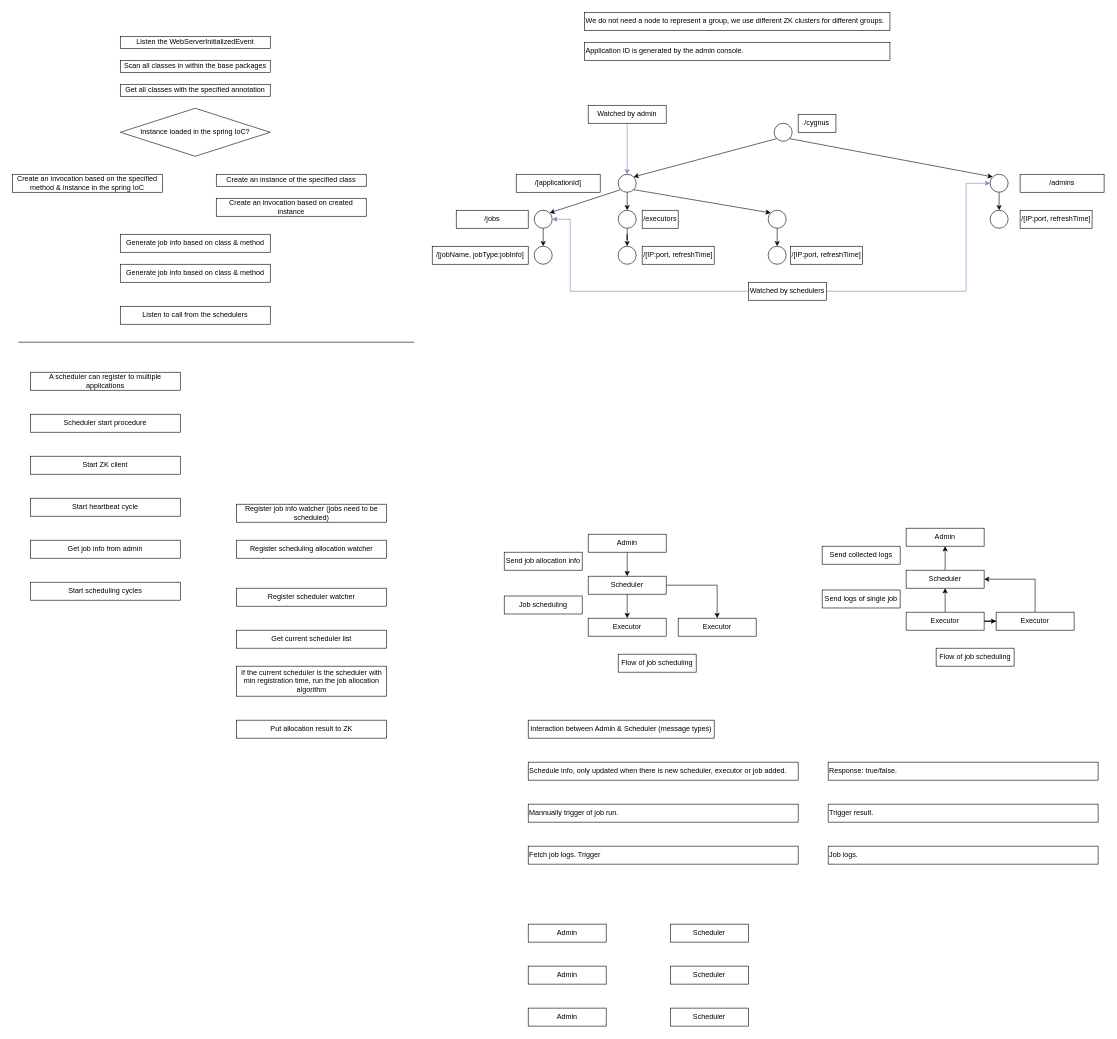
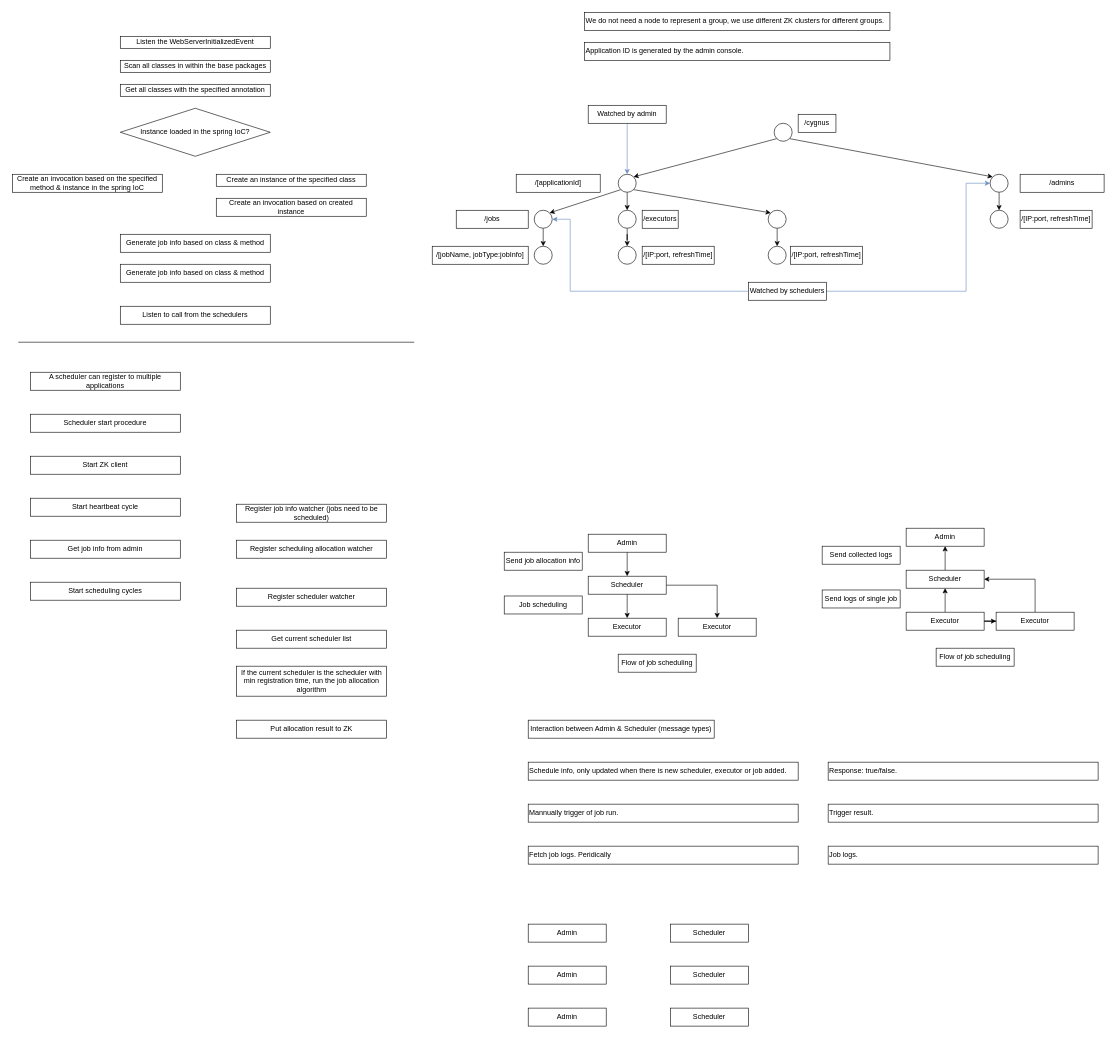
  <mxCell id="0" />
  <mxCell id="1" parent="0" />
  <mxCell id="2" value="Listen the&amp;nbsp;WebServerInitializedEvent" style="rounded=0;whiteSpace=wrap;html=1;" parent="1" vertex="1"><mxGeometry x="200" y="60" width="250" height="20" as="geometry" /></mxCell>
  <mxCell id="3" value="Scan all classes in within the base packages" style="rounded=0;whiteSpace=wrap;html=1;" parent="1" vertex="1"><mxGeometry x="200" y="100" width="250" height="20" as="geometry" /></mxCell>
  <mxCell id="4" value="Get all classes with the specified annotation" style="rounded=0;whiteSpace=wrap;html=1;" parent="1" vertex="1"><mxGeometry x="200" y="140" width="250" height="20" as="geometry" /></mxCell>
  <mxCell id="5" value="Create an invocation based on the specified method &amp;amp; instance in the spring IoC" style="rounded=0;whiteSpace=wrap;html=1;" parent="1" vertex="1"><mxGeometry x="20" y="290" width="250" height="30" as="geometry" /></mxCell>
  <mxCell id="6" value="Instance loaded in the spring IoC?" style="rhombus;whiteSpace=wrap;html=1;" parent="1" vertex="1"><mxGeometry x="200" y="180" width="250" height="80" as="geometry" /></mxCell>
  <mxCell id="7" value="Create an instance of the specified class" style="rounded=0;whiteSpace=wrap;html=1;" parent="1" vertex="1"><mxGeometry x="360" y="290" width="250" height="20" as="geometry" /></mxCell>
  <mxCell id="8" value="Create an invocation based on created instance" style="rounded=0;whiteSpace=wrap;html=1;" parent="1" vertex="1"><mxGeometry x="360" y="330" width="250" height="30" as="geometry" /></mxCell>
  <mxCell id="9" value="Generate job info based on class &amp;amp; method" style="rounded=0;whiteSpace=wrap;html=1;" parent="1" vertex="1"><mxGeometry x="200" y="390" width="250" height="30" as="geometry" /></mxCell>
  <mxCell id="10" value="Listen to call from the schedulers" style="rounded=0;whiteSpace=wrap;html=1;" parent="1" vertex="1"><mxGeometry x="200" y="510" width="250" height="30" as="geometry" /></mxCell>
  <mxCell id="11" value="Generate job info based on class &amp;amp; method" style="rounded=0;whiteSpace=wrap;html=1;" parent="1" vertex="1"><mxGeometry x="200" y="440" width="250" height="30" as="geometry" /></mxCell>
  <mxCell id="12" value="Scheduler start procedure" style="rounded=0;whiteSpace=wrap;html=1;" parent="1" vertex="1"><mxGeometry x="50" y="690" width="250" height="30" as="geometry" /></mxCell>
  <mxCell id="13" value="" style="endArrow=none;html=1;rounded=0;" parent="1" edge="1"><mxGeometry width="50" height="50" relative="1" as="geometry"><mxPoint x="30" y="570" as="sourcePoint" /><mxPoint x="690" y="570" as="targetPoint" /></mxGeometry></mxCell>
  <mxCell id="14" value="Start ZK client" style="rounded=0;whiteSpace=wrap;html=1;" parent="1" vertex="1"><mxGeometry x="50" y="760" width="250" height="30" as="geometry" /></mxCell>
  <mxCell id="15" value="Get current scheduler list" style="rounded=0;whiteSpace=wrap;html=1;" parent="1" vertex="1"><mxGeometry x="394" y="1050" width="250" height="30" as="geometry" /></mxCell>
  <mxCell id="16" value="If the current scheduler is the scheduler with min registration time, run the job allocation algorithm" style="rounded=0;whiteSpace=wrap;html=1;" parent="1" vertex="1"><mxGeometry x="394" y="1110" width="250" height="50" as="geometry" /></mxCell>
  <mxCell id="17" value="Register scheduler watcher" style="rounded=0;whiteSpace=wrap;html=1;" parent="1" vertex="1"><mxGeometry x="394" y="980" width="250" height="30" as="geometry" /></mxCell>
  <mxCell id="18" value="Start scheduling cycles" style="rounded=0;whiteSpace=wrap;html=1;" parent="1" vertex="1"><mxGeometry x="50" y="970" width="250" height="30" as="geometry" /></mxCell>
  <mxCell id="19" value="Put allocation result to ZK" style="rounded=0;whiteSpace=wrap;html=1;" parent="1" vertex="1"><mxGeometry x="394" y="1200" width="250" height="30" as="geometry" /></mxCell>
  <mxCell id="20" value="Register scheduling allocation watcher" style="rounded=0;whiteSpace=wrap;html=1;" parent="1" vertex="1"><mxGeometry x="394" y="900" width="250" height="30" as="geometry" /></mxCell>
  <mxCell id="21" value="Get job info from admin" style="rounded=0;whiteSpace=wrap;html=1;" parent="1" vertex="1"><mxGeometry x="50" y="900" width="250" height="30" as="geometry" /></mxCell>
  <mxCell id="22" value="Register job info watcher (jobs need to be scheduled)" style="rounded=0;whiteSpace=wrap;html=1;" parent="1" vertex="1"><mxGeometry x="394" y="840" width="250" height="30" as="geometry" /></mxCell>
  <mxCell id="23" value="Start heartbeat cycle" style="rounded=0;whiteSpace=wrap;html=1;" parent="1" vertex="1"><mxGeometry x="50" y="830" width="250" height="30" as="geometry" /></mxCell>
  <mxCell id="24" style="rounded=0;orthogonalLoop=1;jettySize=auto;html=1;exitX=0;exitY=1;exitDx=0;exitDy=0;entryX=1;entryY=0;entryDx=0;entryDy=0;" parent="1" source="27" target="30" edge="1"><mxGeometry relative="1" as="geometry" /></mxCell>
  <mxCell id="25" style="rounded=0;orthogonalLoop=1;jettySize=auto;html=1;exitX=1;exitY=1;exitDx=0;exitDy=0;entryX=0;entryY=0;entryDx=0;entryDy=0;" parent="1" source="27" target="32" edge="1"><mxGeometry relative="1" as="geometry" /></mxCell>
  <mxCell id="26" style="edgeStyle=orthogonalEdgeStyle;rounded=0;orthogonalLoop=1;jettySize=auto;html=1;exitX=0.5;exitY=1;exitDx=0;exitDy=0;entryX=0.5;entryY=0;entryDx=0;entryDy=0;" parent="1" source="27" target="88" edge="1"><mxGeometry relative="1" as="geometry" /></mxCell>
  <mxCell id="27" value="" style="ellipse;whiteSpace=wrap;html=1;aspect=fixed;" parent="1" vertex="1"><mxGeometry x="1030" y="290" width="30" height="30" as="geometry" /></mxCell>
  <mxCell id="28" value="/cygnus" style="rounded=0;whiteSpace=wrap;html=1;" parent="1" vertex="1"><mxGeometry x="1330" y="190" width="63" height="30" as="geometry" /></mxCell>
  <mxCell id="29" style="edgeStyle=orthogonalEdgeStyle;rounded=0;orthogonalLoop=1;jettySize=auto;html=1;exitX=0.5;exitY=1;exitDx=0;exitDy=0;entryX=0.5;entryY=0;entryDx=0;entryDy=0;" parent="1" source="30" target="34" edge="1"><mxGeometry relative="1" as="geometry" /></mxCell>
  <mxCell id="30" value="" style="ellipse;whiteSpace=wrap;html=1;aspect=fixed;" parent="1" vertex="1"><mxGeometry x="890" y="350" width="30" height="30" as="geometry" /></mxCell>
  <mxCell id="31" style="edgeStyle=orthogonalEdgeStyle;rounded=0;orthogonalLoop=1;jettySize=auto;html=1;exitX=0.5;exitY=1;exitDx=0;exitDy=0;entryX=0.5;entryY=0;entryDx=0;entryDy=0;" parent="1" source="32" target="37" edge="1"><mxGeometry relative="1" as="geometry" /></mxCell>
  <mxCell id="32" value="" style="ellipse;whiteSpace=wrap;html=1;aspect=fixed;" parent="1" vertex="1"><mxGeometry x="1280" y="350" width="30" height="30" as="geometry" /></mxCell>
  <mxCell id="33" value="/jobs" style="rounded=0;whiteSpace=wrap;html=1;" parent="1" vertex="1"><mxGeometry x="760" y="350" width="120" height="30" as="geometry" /></mxCell>
  <mxCell id="34" value="" style="ellipse;whiteSpace=wrap;html=1;aspect=fixed;" parent="1" vertex="1"><mxGeometry x="890" y="410" width="30" height="30" as="geometry" /></mxCell>
  <mxCell id="35" value="/[jobName, jobType:jobInfo]" style="rounded=0;whiteSpace=wrap;html=1;" parent="1" vertex="1"><mxGeometry x="720" y="410" width="160" height="30" as="geometry" /></mxCell>
  <mxCell id="36" value="We do not need a node to represent a group, we use different ZK clusters for different groups." style="rounded=0;whiteSpace=wrap;html=1;align=left;" parent="1" vertex="1"><mxGeometry x="974" y="20" width="509" height="30" as="geometry" /></mxCell>
  <mxCell id="37" value="" style="ellipse;whiteSpace=wrap;html=1;aspect=fixed;" parent="1" vertex="1"><mxGeometry x="1280" y="410" width="30" height="30" as="geometry" /></mxCell>
  <mxCell id="38" value="A scheduler can register to multiple applications" style="rounded=0;whiteSpace=wrap;html=1;" parent="1" vertex="1"><mxGeometry x="50" y="620" width="250" height="30" as="geometry" /></mxCell>
  <mxCell id="39" value="Application ID is generated by the admin console." style="rounded=0;whiteSpace=wrap;html=1;align=left;" parent="1" vertex="1"><mxGeometry x="974" y="70" width="509" height="30" as="geometry" /></mxCell>
  <mxCell id="40" style="edgeStyle=orthogonalEdgeStyle;rounded=0;orthogonalLoop=1;jettySize=auto;html=1;exitX=0;exitY=0.5;exitDx=0;exitDy=0;entryX=1;entryY=0.5;entryDx=0;entryDy=0;fillColor=#dae8fc;strokeColor=#6c8ebf;" parent="1" source="42" target="30" edge="1"><mxGeometry relative="1" as="geometry"><Array as="points"><mxPoint x="950" y="485" /><mxPoint x="950" y="365" /></Array></mxGeometry></mxCell>
  <mxCell id="41" style="edgeStyle=orthogonalEdgeStyle;rounded=0;orthogonalLoop=1;jettySize=auto;html=1;exitX=1;exitY=0.5;exitDx=0;exitDy=0;entryX=0;entryY=0.5;entryDx=0;entryDy=0;fillColor=#dae8fc;strokeColor=#6c8ebf;" parent="1" source="42" target="84" edge="1"><mxGeometry relative="1" as="geometry"><Array as="points"><mxPoint x="1610" y="485" /><mxPoint x="1610" y="305" /></Array></mxGeometry></mxCell>
  <mxCell id="42" value="Watched by schedulers" style="rounded=0;whiteSpace=wrap;html=1;" parent="1" vertex="1"><mxGeometry x="1247" y="470" width="130" height="30" as="geometry" /></mxCell>
  <mxCell id="43" style="edgeStyle=orthogonalEdgeStyle;rounded=0;orthogonalLoop=1;jettySize=auto;html=1;exitX=0.5;exitY=1;exitDx=0;exitDy=0;entryX=0.5;entryY=0;entryDx=0;entryDy=0;fillColor=#dae8fc;strokeColor=#6c8ebf;" parent="1" source="44" target="27" edge="1"><mxGeometry relative="1" as="geometry" /></mxCell>
  <mxCell id="44" value="Watched by admin" style="rounded=0;whiteSpace=wrap;html=1;" parent="1" vertex="1"><mxGeometry x="980" y="175" width="130" height="30" as="geometry" /></mxCell>
  <mxCell id="45" style="edgeStyle=orthogonalEdgeStyle;rounded=0;orthogonalLoop=1;jettySize=auto;html=1;exitX=0.5;exitY=1;exitDx=0;exitDy=0;" parent="1" source="46" target="49" edge="1"><mxGeometry relative="1" as="geometry" /></mxCell>
  <mxCell id="46" value="Admin" style="rounded=0;whiteSpace=wrap;html=1;" parent="1" vertex="1"><mxGeometry x="980" y="890" width="130" height="30" as="geometry" /></mxCell>
  <mxCell id="47" style="edgeStyle=orthogonalEdgeStyle;rounded=0;orthogonalLoop=1;jettySize=auto;html=1;exitX=0.5;exitY=1;exitDx=0;exitDy=0;" parent="1" source="49" target="50" edge="1"><mxGeometry relative="1" as="geometry" /></mxCell>
  <mxCell id="48" style="edgeStyle=orthogonalEdgeStyle;rounded=0;orthogonalLoop=1;jettySize=auto;html=1;exitX=1;exitY=0.5;exitDx=0;exitDy=0;" parent="1" source="49" target="51" edge="1"><mxGeometry relative="1" as="geometry" /></mxCell>
  <mxCell id="49" value="Scheduler" style="rounded=0;whiteSpace=wrap;html=1;" parent="1" vertex="1"><mxGeometry x="980" y="960" width="130" height="30" as="geometry" /></mxCell>
  <mxCell id="50" value="Executor" style="rounded=0;whiteSpace=wrap;html=1;" parent="1" vertex="1"><mxGeometry x="980" y="1030" width="130" height="30" as="geometry" /></mxCell>
  <mxCell id="51" value="Executor" style="rounded=0;whiteSpace=wrap;html=1;" parent="1" vertex="1"><mxGeometry x="1130" y="1030" width="130" height="30" as="geometry" /></mxCell>
  <mxCell id="52" value="Flow of job scheduling" style="rounded=0;whiteSpace=wrap;html=1;" parent="1" vertex="1"><mxGeometry x="1030" y="1090" width="130" height="30" as="geometry" /></mxCell>
  <mxCell id="53" value="Send job allocation info" style="rounded=0;whiteSpace=wrap;html=1;" parent="1" vertex="1"><mxGeometry x="840" y="920" width="130" height="30" as="geometry" /></mxCell>
  <mxCell id="54" value="Job scheduling" style="rounded=0;whiteSpace=wrap;html=1;" parent="1" vertex="1"><mxGeometry x="840" y="993" width="130" height="30" as="geometry" /></mxCell>
  <mxCell id="55" value="Admin" style="rounded=0;whiteSpace=wrap;html=1;" parent="1" vertex="1"><mxGeometry x="1510" y="880" width="130" height="30" as="geometry" /></mxCell>
  <mxCell id="56" style="edgeStyle=orthogonalEdgeStyle;rounded=0;orthogonalLoop=1;jettySize=auto;html=1;exitX=0.5;exitY=0;exitDx=0;exitDy=0;entryX=0.5;entryY=1;entryDx=0;entryDy=0;" parent="1" source="57" target="55" edge="1"><mxGeometry relative="1" as="geometry" /></mxCell>
  <mxCell id="57" value="Scheduler" style="rounded=0;whiteSpace=wrap;html=1;" parent="1" vertex="1"><mxGeometry x="1510" y="950" width="130" height="30" as="geometry" /></mxCell>
  <mxCell id="58" style="edgeStyle=orthogonalEdgeStyle;rounded=0;orthogonalLoop=1;jettySize=auto;html=1;exitX=1;exitY=0.5;exitDx=0;exitDy=0;" parent="1" source="60" target="62" edge="1"><mxGeometry relative="1" as="geometry" /></mxCell>
  <mxCell id="59" style="edgeStyle=orthogonalEdgeStyle;rounded=0;orthogonalLoop=1;jettySize=auto;html=1;exitX=0.5;exitY=0;exitDx=0;exitDy=0;" parent="1" source="60" target="57" edge="1"><mxGeometry relative="1" as="geometry" /></mxCell>
  <mxCell id="60" value="Executor" style="rounded=0;whiteSpace=wrap;html=1;" parent="1" vertex="1"><mxGeometry x="1510" y="1020" width="130" height="30" as="geometry" /></mxCell>
  <mxCell id="61" style="edgeStyle=orthogonalEdgeStyle;rounded=0;orthogonalLoop=1;jettySize=auto;html=1;exitX=0.5;exitY=0;exitDx=0;exitDy=0;entryX=1;entryY=0.5;entryDx=0;entryDy=0;" parent="1" source="62" target="57" edge="1"><mxGeometry relative="1" as="geometry" /></mxCell>
  <mxCell id="62" value="Executor" style="rounded=0;whiteSpace=wrap;html=1;" parent="1" vertex="1"><mxGeometry x="1660" y="1020" width="130" height="30" as="geometry" /></mxCell>
  <mxCell id="63" value="Flow of job scheduling" style="rounded=0;whiteSpace=wrap;html=1;" parent="1" vertex="1"><mxGeometry x="1560" y="1080" width="130" height="30" as="geometry" /></mxCell>
  <mxCell id="64" value="Send collected logs" style="rounded=0;whiteSpace=wrap;html=1;" parent="1" vertex="1"><mxGeometry x="1370" y="910" width="130" height="30" as="geometry" /></mxCell>
  <mxCell id="65" value="Send logs of single job" style="rounded=0;whiteSpace=wrap;html=1;" parent="1" vertex="1"><mxGeometry x="1370" y="983" width="130" height="30" as="geometry" /></mxCell>
  <mxCell id="66" value="Interaction between Admin &amp;amp; Scheduler (message types)" style="rounded=0;whiteSpace=wrap;html=1;" parent="1" vertex="1"><mxGeometry x="880" y="1200" width="310" height="30" as="geometry" /></mxCell>
  <mxCell id="67" value="Schedule info, only updated when there is new scheduler, executor or job added." style="rounded=0;whiteSpace=wrap;html=1;align=left;" parent="1" vertex="1"><mxGeometry x="880" y="1270" width="450" height="30" as="geometry" /></mxCell>
  <mxCell id="68" value="Mannually trigger of job run." style="rounded=0;whiteSpace=wrap;html=1;align=left;" parent="1" vertex="1"><mxGeometry x="880" y="1340" width="450" height="30" as="geometry" /></mxCell>
  <mxCell id="69" value="Response: true/false." style="rounded=0;whiteSpace=wrap;html=1;align=left;" parent="1" vertex="1"><mxGeometry x="1380" y="1270" width="450" height="30" as="geometry" /></mxCell>
  <mxCell id="70" value="Trigger result." style="rounded=0;whiteSpace=wrap;html=1;align=left;" parent="1" vertex="1"><mxGeometry x="1380" y="1340" width="450" height="30" as="geometry" /></mxCell>
- <mxCell id="71" value="Fetch job logs. Trigger" style="rounded=0;whiteSpace=wrap;html=1;align=left;" parent="1" vertex="1"><mxGeometry x="880" y="1410" width="450" height="30" as="geometry" /></mxCell>
+ <mxCell id="71" value="Fetch job logs. Peridically" style="rounded=0;whiteSpace=wrap;html=1;align=left;" parent="1" vertex="1"><mxGeometry x="880" y="1410" width="450" height="30" as="geometry" /></mxCell>
  <mxCell id="72" value="Job logs." style="rounded=0;whiteSpace=wrap;html=1;align=left;" parent="1" vertex="1"><mxGeometry x="1380" y="1410" width="450" height="30" as="geometry" /></mxCell>
  <mxCell id="73" value="Admin" style="rounded=0;whiteSpace=wrap;html=1;" parent="1" vertex="1"><mxGeometry x="880" y="1540" width="130" height="30" as="geometry" /></mxCell>
  <mxCell id="74" value="Scheduler" style="rounded=0;whiteSpace=wrap;html=1;" parent="1" vertex="1"><mxGeometry x="1117" y="1540" width="130" height="30" as="geometry" /></mxCell>
  <mxCell id="75" value="Admin" style="rounded=0;whiteSpace=wrap;html=1;" parent="1" vertex="1"><mxGeometry x="880" y="1610" width="130" height="30" as="geometry" /></mxCell>
  <mxCell id="76" value="Admin" style="rounded=0;whiteSpace=wrap;html=1;" parent="1" vertex="1"><mxGeometry x="880" y="1680" width="130" height="30" as="geometry" /></mxCell>
  <mxCell id="77" value="Scheduler" style="rounded=0;whiteSpace=wrap;html=1;" parent="1" vertex="1"><mxGeometry x="1117" y="1610" width="130" height="30" as="geometry" /></mxCell>
  <mxCell id="78" value="Scheduler" style="rounded=0;whiteSpace=wrap;html=1;" parent="1" vertex="1"><mxGeometry x="1117" y="1680" width="130" height="30" as="geometry" /></mxCell>
  <mxCell id="79" style="rounded=0;orthogonalLoop=1;jettySize=auto;html=1;exitX=0;exitY=1;exitDx=0;exitDy=0;entryX=1;entryY=0;entryDx=0;entryDy=0;" parent="1" source="81" target="27" edge="1"><mxGeometry relative="1" as="geometry" /></mxCell>
  <mxCell id="80" style="rounded=0;orthogonalLoop=1;jettySize=auto;html=1;exitX=1;exitY=1;exitDx=0;exitDy=0;entryX=0;entryY=0;entryDx=0;entryDy=0;" parent="1" source="81" target="84" edge="1"><mxGeometry relative="1" as="geometry" /></mxCell>
  <mxCell id="81" value="" style="ellipse;whiteSpace=wrap;html=1;aspect=fixed;" parent="1" vertex="1"><mxGeometry x="1290" y="205" width="30" height="30" as="geometry" /></mxCell>
  <mxCell id="82" value="/[applicationId]" style="rounded=0;whiteSpace=wrap;html=1;" parent="1" vertex="1"><mxGeometry x="860" y="290" width="140" height="30" as="geometry" /></mxCell>
  <mxCell id="83" style="edgeStyle=orthogonalEdgeStyle;rounded=0;orthogonalLoop=1;jettySize=auto;html=1;exitX=0.5;exitY=1;exitDx=0;exitDy=0;entryX=0.5;entryY=0;entryDx=0;entryDy=0;" parent="1" source="84" target="86" edge="1"><mxGeometry relative="1" as="geometry" /></mxCell>
  <mxCell id="84" value="" style="ellipse;whiteSpace=wrap;html=1;aspect=fixed;" parent="1" vertex="1"><mxGeometry x="1650" y="290" width="30" height="30" as="geometry" /></mxCell>
  <mxCell id="85" value="/admins" style="rounded=0;whiteSpace=wrap;html=1;" parent="1" vertex="1"><mxGeometry x="1700" y="290" width="140" height="30" as="geometry" /></mxCell>
  <mxCell id="86" value="" style="ellipse;whiteSpace=wrap;html=1;aspect=fixed;" parent="1" vertex="1"><mxGeometry x="1650" y="350" width="30" height="30" as="geometry" /></mxCell>
  <mxCell id="87" style="edgeStyle=orthogonalEdgeStyle;rounded=0;orthogonalLoop=1;jettySize=auto;html=1;exitX=0.5;exitY=1;exitDx=0;exitDy=0;" parent="1" source="88" target="90" edge="1"><mxGeometry relative="1" as="geometry" /></mxCell>
  <mxCell id="88" value="" style="ellipse;whiteSpace=wrap;html=1;aspect=fixed;" parent="1" vertex="1"><mxGeometry x="1030" y="350" width="30" height="30" as="geometry" /></mxCell>
  <mxCell id="89" value="/executors" style="rounded=0;whiteSpace=wrap;html=1;" parent="1" vertex="1"><mxGeometry x="1070" y="350" width="60" height="30" as="geometry" /></mxCell>
  <mxCell id="90" value="" style="ellipse;whiteSpace=wrap;html=1;aspect=fixed;" parent="1" vertex="1"><mxGeometry x="1030" y="410" width="30" height="30" as="geometry" /></mxCell>
  <mxCell id="91" value="/[IP:port, refreshTime]" style="rounded=0;whiteSpace=wrap;html=1;" parent="1" vertex="1"><mxGeometry x="1070" y="410" width="120" height="30" as="geometry" /></mxCell>
  <mxCell id="92" value="/[IP:port, refreshTime]" style="rounded=0;whiteSpace=wrap;html=1;" parent="1" vertex="1"><mxGeometry x="1317" y="410" width="120" height="30" as="geometry" /></mxCell>
  <mxCell id="93" value="/[IP:port, refreshTime]" style="rounded=0;whiteSpace=wrap;html=1;" parent="1" vertex="1"><mxGeometry x="1700" y="350" width="120" height="30" as="geometry" /></mxCell>
